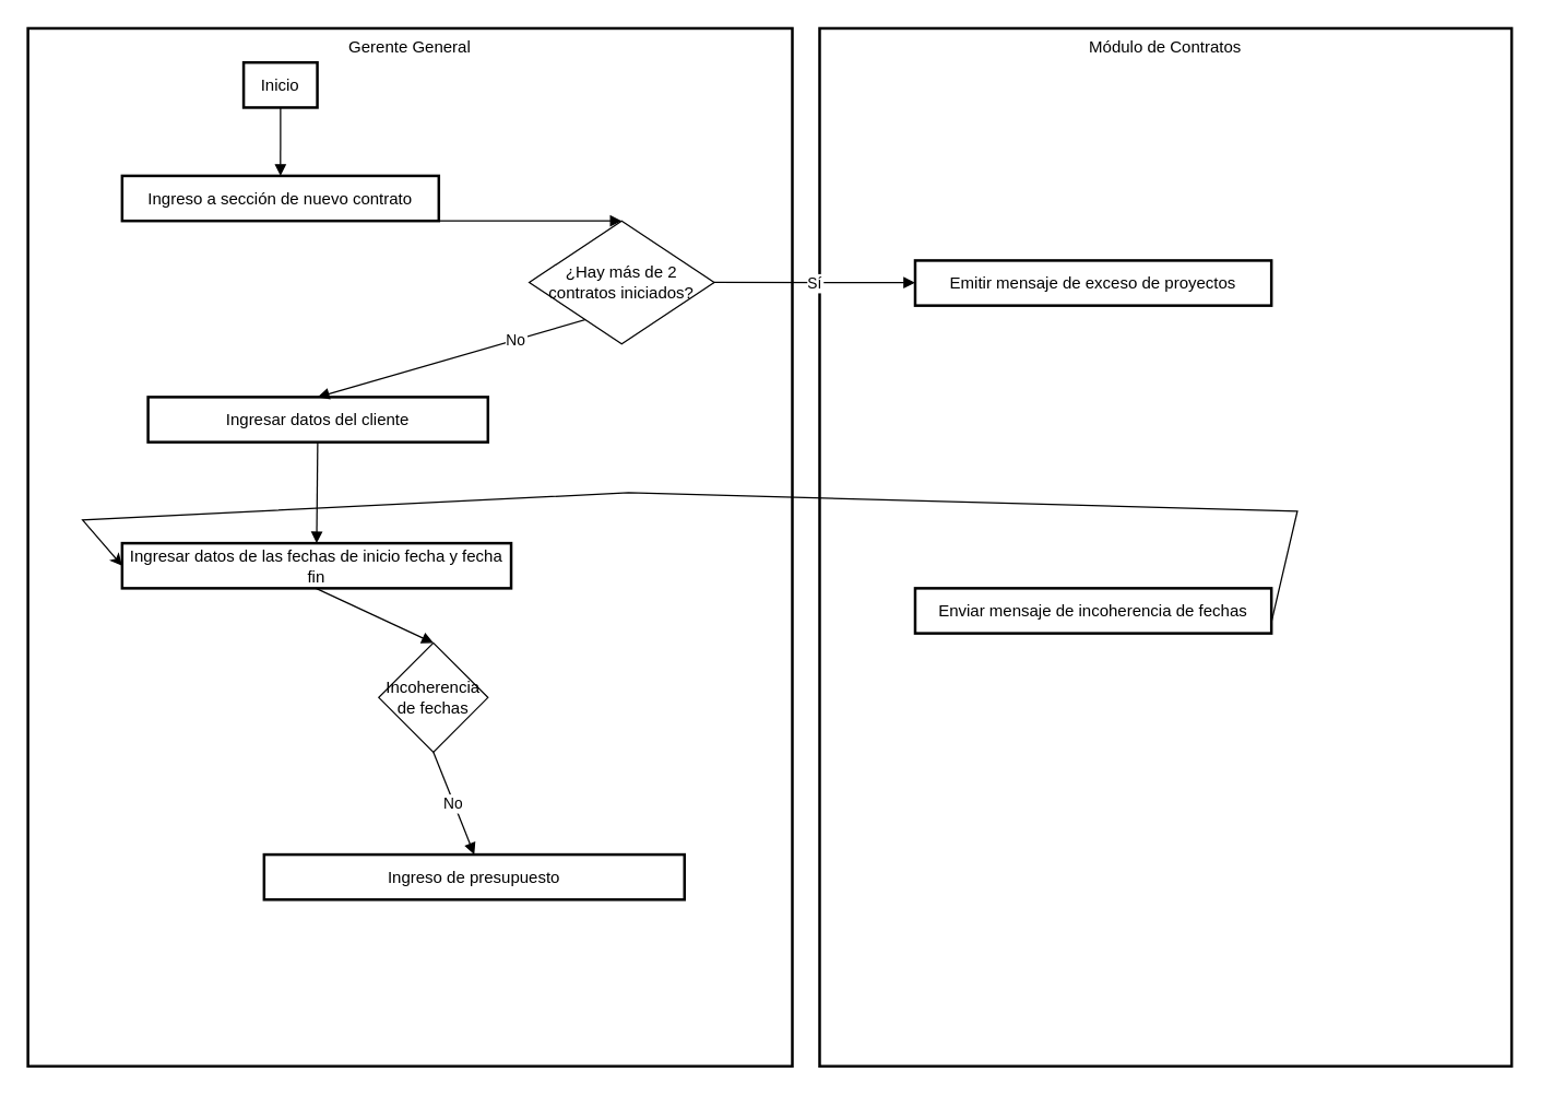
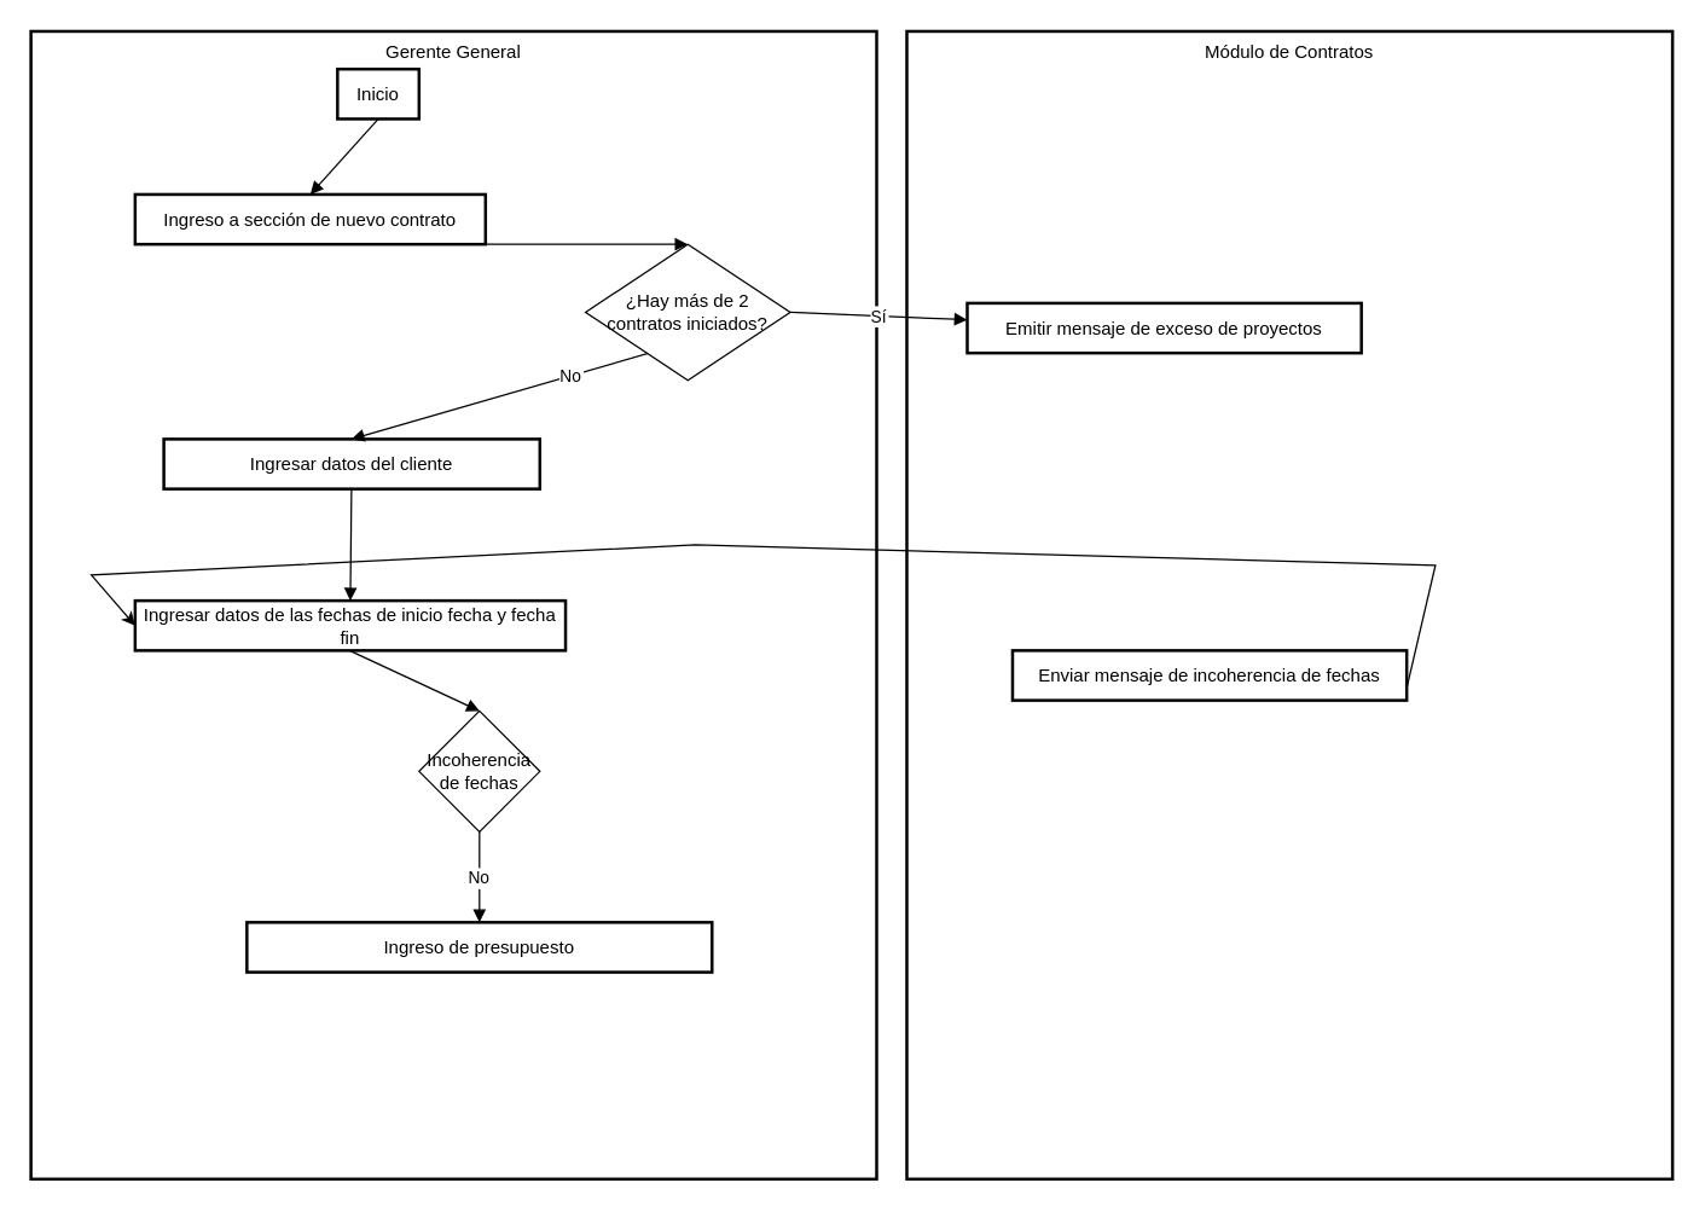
  <mxCell id="0" />
  <mxCell id="1" parent="0" />
  <mxCell id="2" value="Módulo de Contratos" style="whiteSpace=wrap;strokeWidth=2;verticalAlign=top;" vertex="1" parent="1"><mxGeometry x="600" y="20" width="507" height="760" as="geometry" /></mxCell>
  <mxCell id="3" value="Enviar mensaje de incoherencia de fechas" style="whiteSpace=wrap;strokeWidth=2;" vertex="1" parent="1"><mxGeometry x="670" y="430" width="261" height="33" as="geometry" /></mxCell>
  <mxCell id="4" value="Gerente General" style="whiteSpace=wrap;strokeWidth=2;verticalAlign=top;" vertex="1" parent="1"><mxGeometry x="20" y="20" width="560" height="760" as="geometry" /></mxCell>
- <mxCell id="5" value="Inicio" style="whiteSpace=wrap;strokeWidth=2;" vertex="1" parent="1"><mxGeometry x="178" y="45" width="54" height="33" as="geometry" /></mxCell>
+ <mxCell id="5" value="Inicio" style="whiteSpace=wrap;strokeWidth=2;" vertex="1" parent="1"><mxGeometry x="223" y="45" width="54" height="33" as="geometry" /></mxCell>
  <mxCell id="6" value="Ingreso a sección de nuevo contrato" style="whiteSpace=wrap;strokeWidth=2;" vertex="1" parent="1"><mxGeometry x="89" y="128" width="232" height="33" as="geometry" /></mxCell>
  <mxCell id="7" value="Ingresar datos del cliente" style="whiteSpace=wrap;strokeWidth=2;" vertex="1" parent="1"><mxGeometry x="108" y="290" width="249" height="33" as="geometry" /></mxCell>
  <mxCell id="8" value="Ingresar datos de las fechas de inicio fecha y fecha fin" style="whiteSpace=wrap;strokeWidth=2;" vertex="1" parent="1"><mxGeometry x="89" y="397" width="285" height="33" as="geometry" /></mxCell>
- <mxCell id="9" value="Ingreso de presupuesto" style="whiteSpace=wrap;strokeWidth=2;" vertex="1" parent="1"><mxGeometry x="193" y="625" width="308" height="33" as="geometry" /></mxCell>
+ <mxCell id="9" value="Ingreso de presupuesto" style="whiteSpace=wrap;strokeWidth=2;" vertex="1" parent="1"><mxGeometry x="163" y="610" width="308" height="33" as="geometry" /></mxCell>
  <mxCell id="10" value="" style="curved=1;startArrow=none;endArrow=block;exitX=0.501;exitY=1.012;entryX=0.5;entryY=0.012;rounded=0;" edge="1" parent="1" source="5" target="6"><mxGeometry relative="1" as="geometry"><Array as="points" /></mxGeometry></mxCell>
  <mxCell id="11" value="" style="curved=1;startArrow=none;endArrow=block;exitX=0.5;exitY=1.024;entryX=0.5;entryY=0;rounded=0;entryDx=0;entryDy=0;" edge="1" parent="1" source="6" target="16"><mxGeometry relative="1" as="geometry"><Array as="points" /><mxPoint x="205.053" y="212" as="targetPoint" /></mxGeometry></mxCell>
  <mxCell id="12" value="Sí" style="curved=1;startArrow=none;endArrow=block;exitX=1;exitY=0.5;rounded=0;exitDx=0;exitDy=0;" edge="1" parent="1" source="16" target="18"><mxGeometry relative="1" as="geometry"><Array as="points" /><mxPoint x="178.141" y="245" as="sourcePoint" /><mxPoint x="170" y="400" as="targetPoint" /></mxGeometry></mxCell>
  <mxCell id="13" value="No" style="curved=1;startArrow=none;endArrow=block;exitX=1;exitY=0.5;entryX=0.499;entryY=-0.012;rounded=0;exitDx=0;exitDy=0;" edge="1" parent="1" source="16" target="7"><mxGeometry relative="1" as="geometry"><Array as="points" /><mxPoint x="261.232" y="245" as="sourcePoint" /></mxGeometry></mxCell>
  <mxCell id="14" value="" style="curved=1;startArrow=none;endArrow=block;exitX=0.499;exitY=1.0;entryX=0.5;entryY=0;rounded=0;entryDx=0;entryDy=0;" edge="1" parent="1" source="7" target="8"><mxGeometry relative="1" as="geometry"><Array as="points" /></mxGeometry></mxCell>
  <mxCell id="15" value="" style="curved=1;startArrow=none;endArrow=block;exitX=0.498;exitY=1.012;entryX=0.5;entryY=0;rounded=0;entryDx=0;entryDy=0;" edge="1" parent="1" source="8" target="17"><mxGeometry relative="1" as="geometry"><Array as="points" /><mxPoint x="205.043" y="480" as="targetPoint" /></mxGeometry></mxCell>
  <mxCell id="16" value="&lt;font style=&quot;vertical-align: inherit;&quot;&gt;&lt;font style=&quot;vertical-align: inherit;&quot;&gt;&lt;font style=&quot;vertical-align: inherit;&quot;&gt;&lt;font style=&quot;vertical-align: inherit;&quot;&gt;¿Hay más de 2 contratos iniciados?&lt;/font&gt;&lt;/font&gt;&lt;/font&gt;&lt;/font&gt;" style="rhombus;whiteSpace=wrap;html=1;" vertex="1" parent="1"><mxGeometry x="387.25" y="161" width="135.5" height="90" as="geometry" /></mxCell>
  <mxCell id="17" value="&lt;font style=&quot;vertical-align: inherit;&quot;&gt;&lt;font style=&quot;vertical-align: inherit;&quot;&gt;Incoherencia de fechas&lt;/font&gt;&lt;/font&gt;" style="rhombus;whiteSpace=wrap;html=1;" vertex="1" parent="1"><mxGeometry x="277" y="470" width="80" height="80" as="geometry" /></mxCell>
- <mxCell id="18" value="Emitir mensaje de exceso de proyectos" style="whiteSpace=wrap;strokeWidth=2;" vertex="1" parent="1"><mxGeometry x="670" y="190" width="261" height="33" as="geometry" /></mxCell>
+ <mxCell id="18" value="Emitir mensaje de exceso de proyectos" style="whiteSpace=wrap;strokeWidth=2;" vertex="1" parent="1"><mxGeometry x="640" y="200" width="261" height="33" as="geometry" /></mxCell>
  <mxCell id="19" value="No" style="curved=1;startArrow=none;endArrow=block;exitX=0.5;exitY=1;entryX=0.5;entryY=0;rounded=0;exitDx=0;exitDy=0;entryDx=0;entryDy=0;" edge="1" parent="1" source="17" target="9"><mxGeometry relative="1" as="geometry"><Array as="points" /><mxPoint x="533" y="216" as="sourcePoint" /><mxPoint x="242" y="300" as="targetPoint" /></mxGeometry></mxCell>
  <mxCell id="20" value="" style="endArrow=classic;html=1;rounded=0;exitX=1;exitY=0.75;exitDx=0;exitDy=0;entryX=0;entryY=0.5;entryDx=0;entryDy=0;" edge="1" parent="1" source="3" target="8"><mxGeometry width="50" height="50" relative="1" as="geometry"><mxPoint x="950" y="430" as="sourcePoint" /><mxPoint x="108" y="397" as="targetPoint" /><Array as="points"><mxPoint x="950" y="373.5" /><mxPoint x="460" y="360" /><mxPoint x="60" y="380" /></Array></mxGeometry></mxCell>
